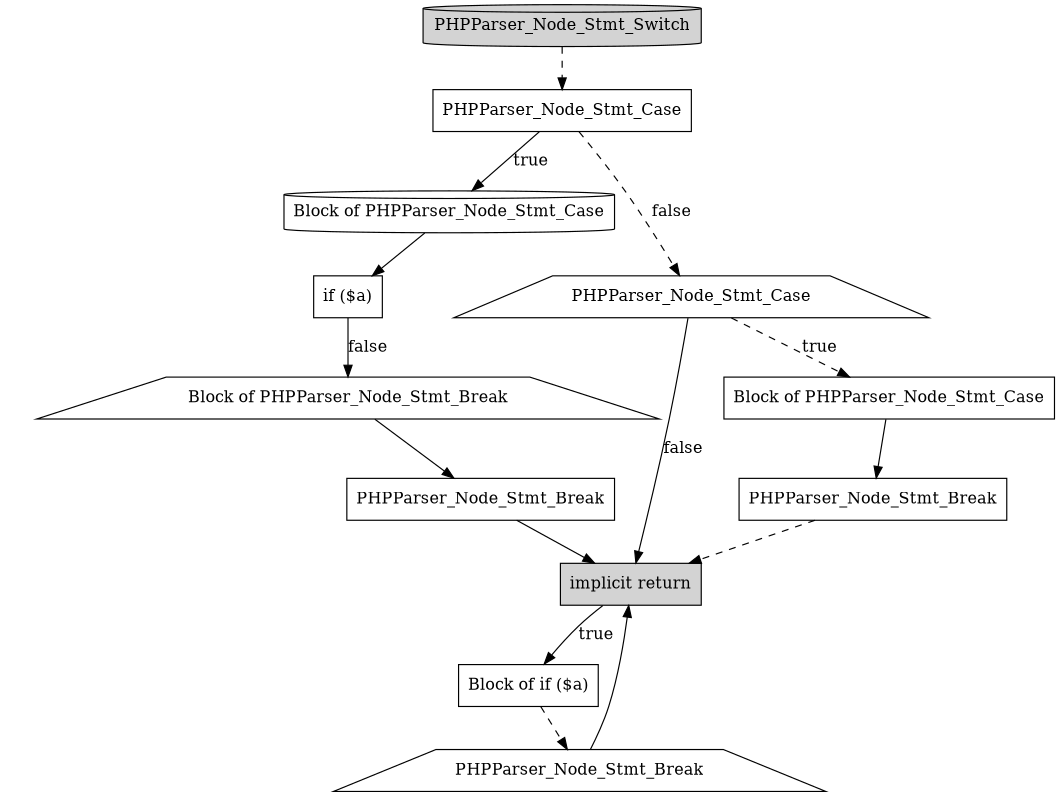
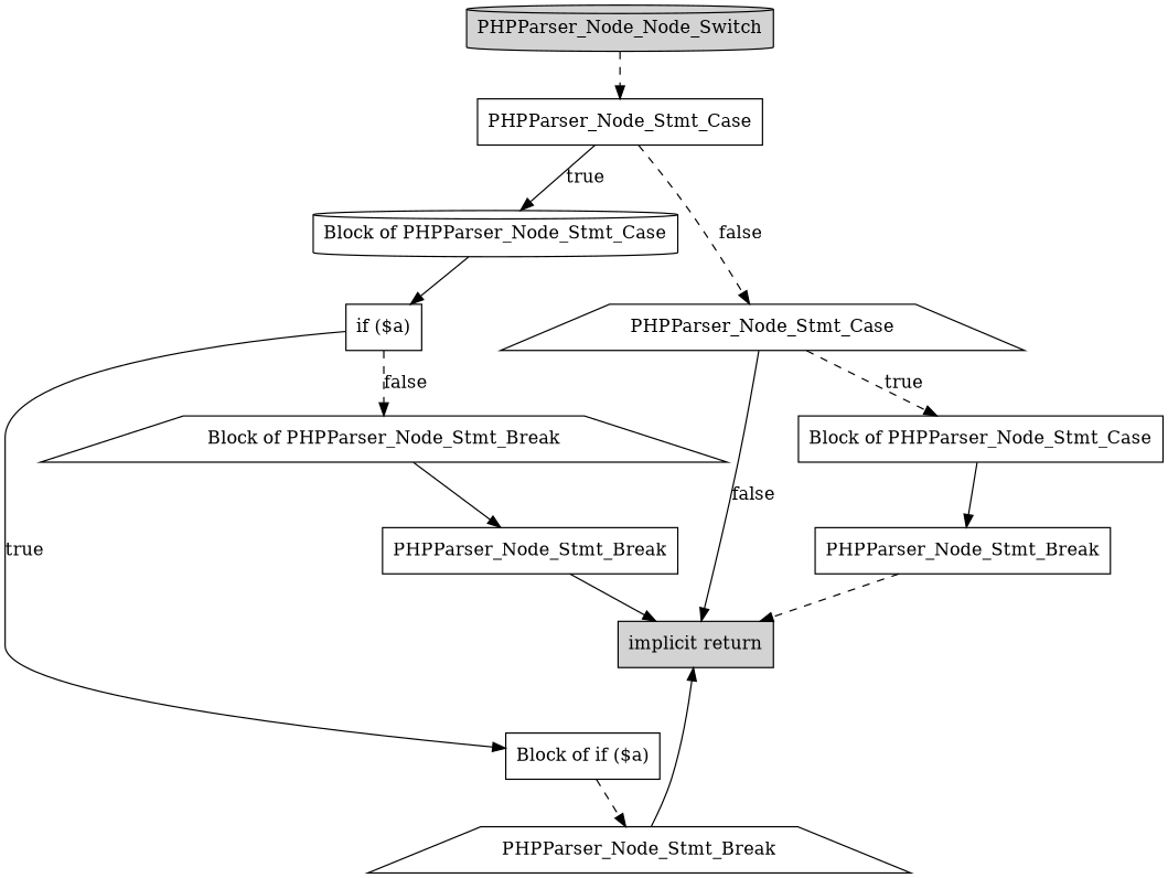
  digraph {
    node [shape=box]
    edge [style=solid]
    n1 [label="implicit return" style=filled]
-   n2 [label=PHPParser_Node_Stmt_Switch shape=cylinder style=filled]
+   n2 [label=PHPParser_Node_Node_Switch shape=cylinder style=filled]
    n3 [label=PHPParser_Node_Stmt_Case]
    n4 [label="Block of PHPParser_Node_Stmt_Case" shape=cylinder]
    n5 [label=PHPParser_Node_Stmt_Case shape=trapezium]
    n6 [label="if ($a)"]
    n7 [label="Block of PHPParser_Node_Stmt_Case"]
    n8 [label=PHPParser_Node_Stmt_Break shape=trapezium]
    n9 [label="Block of if ($a)"]
    n10 [label=PHPParser_Node_Stmt_Break]
    n11 [label="Block of PHPParser_Node_Stmt_Break" shape=trapezium]
    n12 [label=PHPParser_Node_Stmt_Break]
    n2 -> n3 [style=dashed]
    n3 -> n4 [label=true]
    n3 -> n5 [label=false style=dashed]
    n4 -> n6
    n5 -> n1 [label=false]
    n5 -> n7 [label=true style=dashed]
-   n1 -> n9 [label=true]
-   n6 -> n11 [label=false]
+   n6 -> n9 [label=true]
+   n6 -> n11 [label=false style=dashed]
    n7 -> n12
    n8 -> n1
    n9 -> n8 [style=dashed]
    n10 -> n1
    n11 -> n10
    n12 -> n1 [style=dashed]
  }
